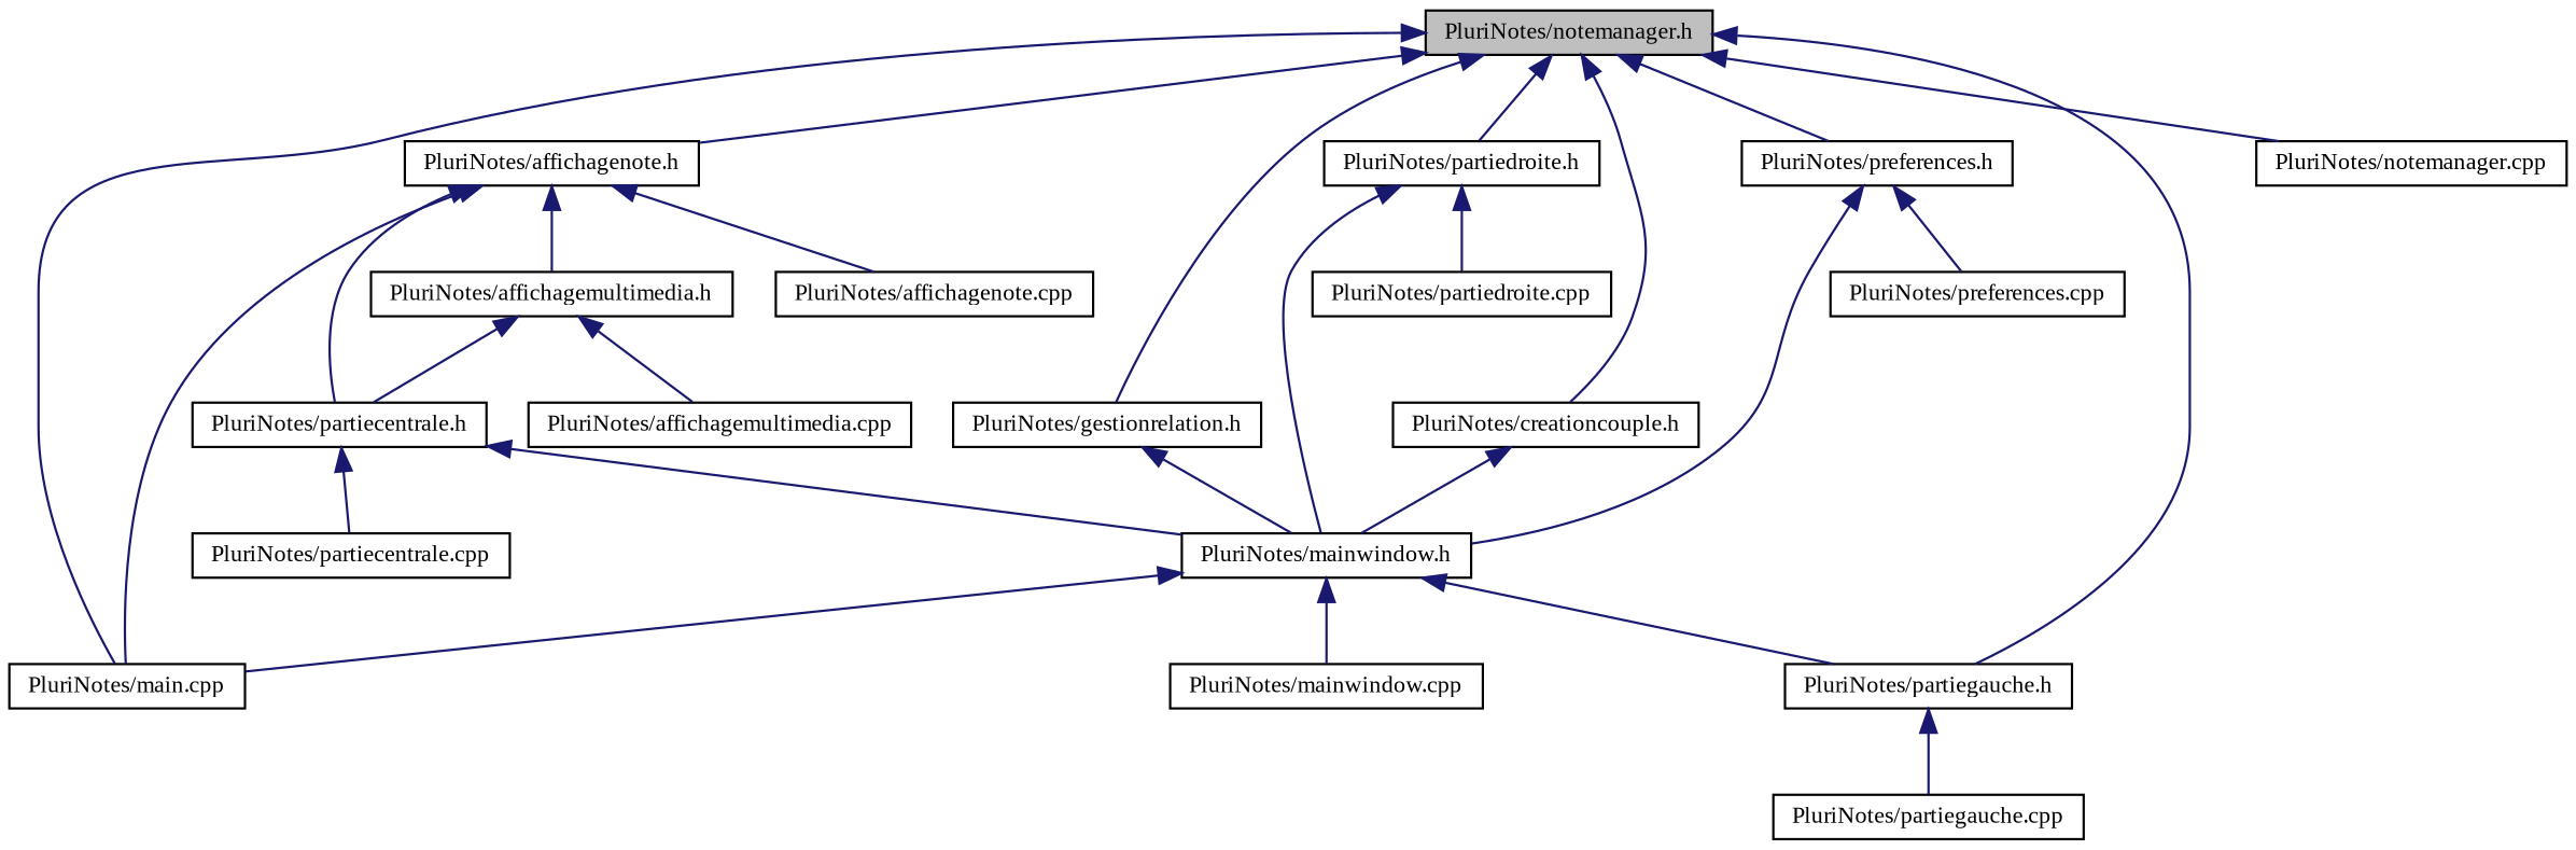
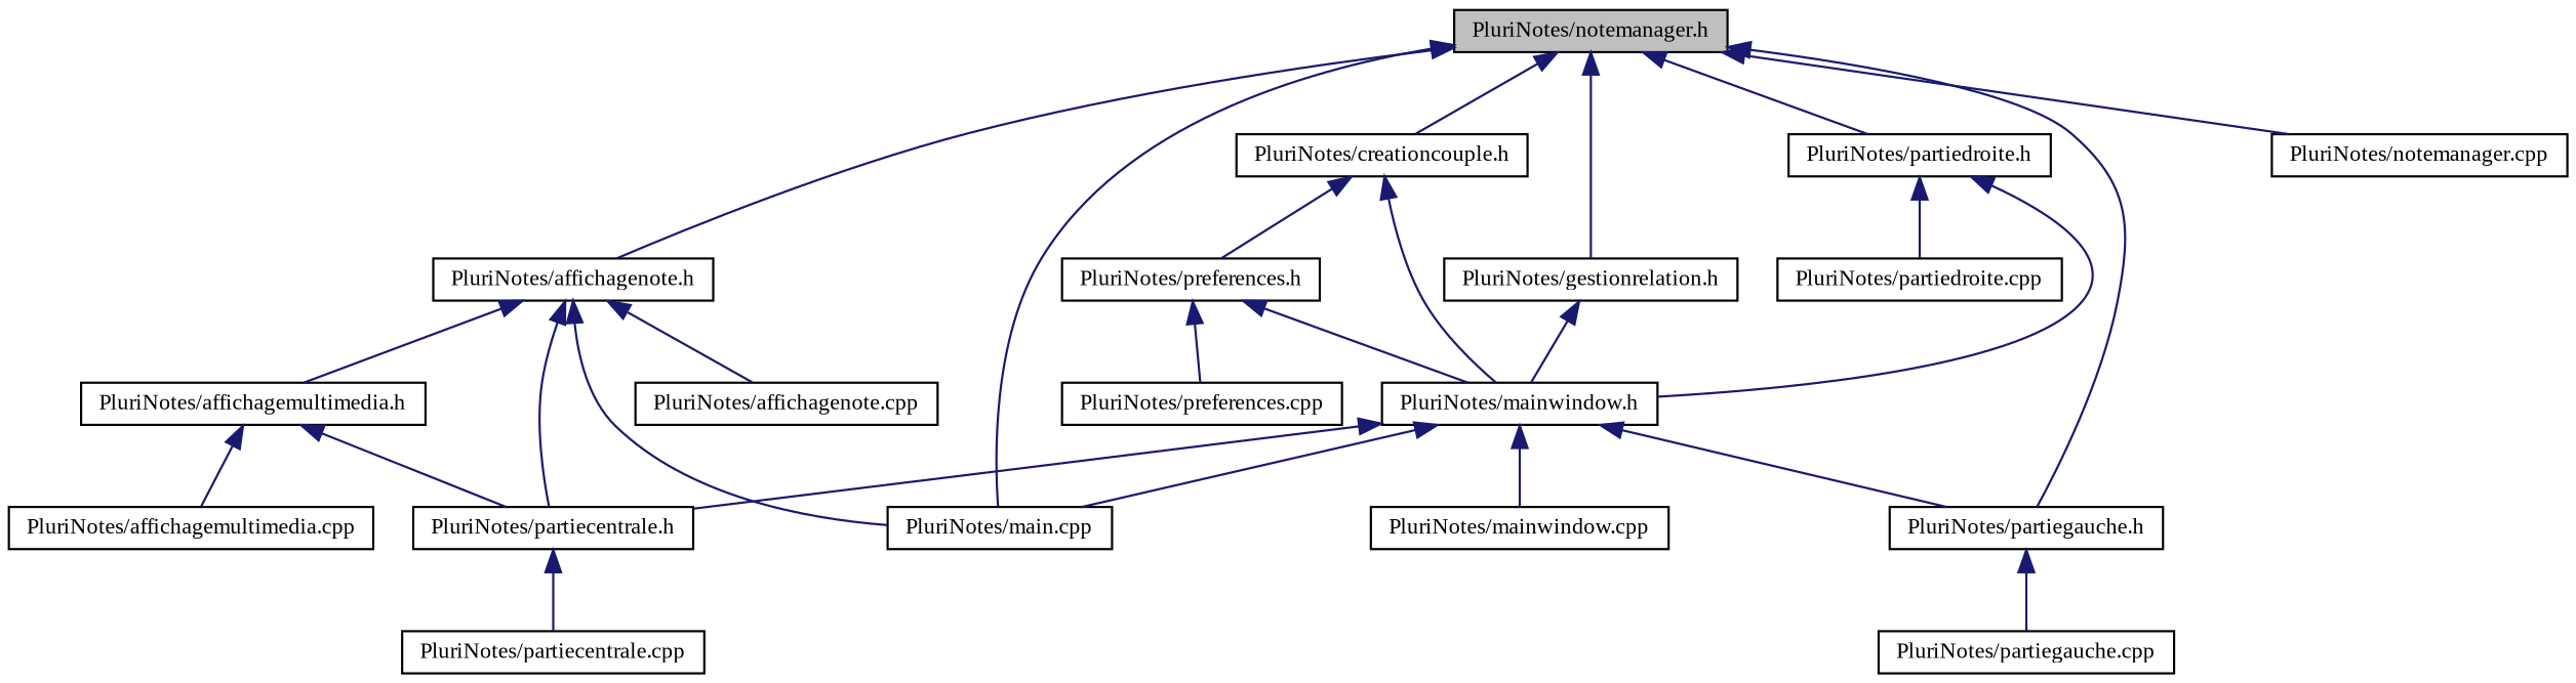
  digraph {
    fontname="Liberation Serif"
    node [color=black fillcolor=white fontname="Liberation Serif" fontsize=10 shape=record style=filled]
    edge [color=midnightblue dir=back fontname="Liberation Serif" fontsize=10 labelfontname=Helvetica labelfontsize=10 style=solid]
    n1 [fillcolor=grey75 fontcolor=black height=0.2 label="PluriNotes/notemanager.h" width=0.4]
    n2 [height=0.2 label="PluriNotes/affichagenote.h" width=0.4]
    n3 [height=0.2 label="PluriNotes/main.cpp" width=0.4]
    n4 [height=0.2 label="PluriNotes/creationcouple.h" width=0.4]
    n5 [height=0.2 label="PluriNotes/gestionrelation.h" width=0.4]
    n6 [height=0.2 label="PluriNotes/partiegauche.h" width=0.4]
    n7 [height=0.2 label="PluriNotes/partiedroite.h" width=0.4]
    n8 [height=0.2 label="PluriNotes/preferences.h" width=0.4]
    n9 [height=0.2 label="PluriNotes/notemanager.cpp" width=0.4]
    n10 [height=0.2 label="PluriNotes/affichagemultimedia.h" width=0.4]
    n11 [height=0.2 label="PluriNotes/partiecentrale.h" width=0.4]
    n12 [height=0.2 label="PluriNotes/affichagenote.cpp" width=0.4]
    n13 [height=0.2 label="PluriNotes/mainwindow.h" width=0.4]
    n14 [height=0.2 label="PluriNotes/partiegauche.cpp" width=0.4]
    n15 [height=0.2 label="PluriNotes/partiedroite.cpp" width=0.4]
    n16 [height=0.2 label="PluriNotes/preferences.cpp" width=0.4]
    n17 [height=0.2 label="PluriNotes/affichagemultimedia.cpp" width=0.4]
    n18 [height=0.2 label="PluriNotes/partiecentrale.cpp" width=0.4]
    n19 [height=0.2 label="PluriNotes/mainwindow.cpp" width=0.4]
    n1 -> n2
    n1 -> n3
    n1 -> n4
    n1 -> n5
    n1 -> n6
    n1 -> n7
-   n1 -> n8
+   n4 -> n8
    n1 -> n9
    n2 -> n3
    n2 -> n10
    n2 -> n11
    n2 -> n12
    n4 -> n13
    n5 -> n13
    n6 -> n14
    n7 -> n13
    n7 -> n15
    n8 -> n13
    n8 -> n16
    n10 -> n11
    n10 -> n17
-   n11 -> n13
+   n13 -> n11
    n11 -> n18
    n13 -> n3
    n13 -> n6
    n13 -> n19
  }
